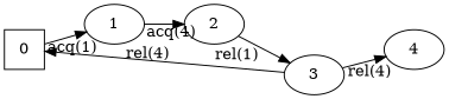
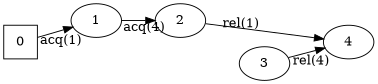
  digraph {
    rankdir=LR
    edge [xlabel="rel(4)"]
    0 [shape=square]
    1
    2
    3
    4
    0 -> 1 [xlabel="acq(1)"]
    1 -> 2 [xlabel="acq(4)"]
-   2 -> 3 [xlabel="rel(1)"]
-   3 -> 0
+   2 -> 4 [xlabel="rel(1)"]
    3 -> 4
  }
